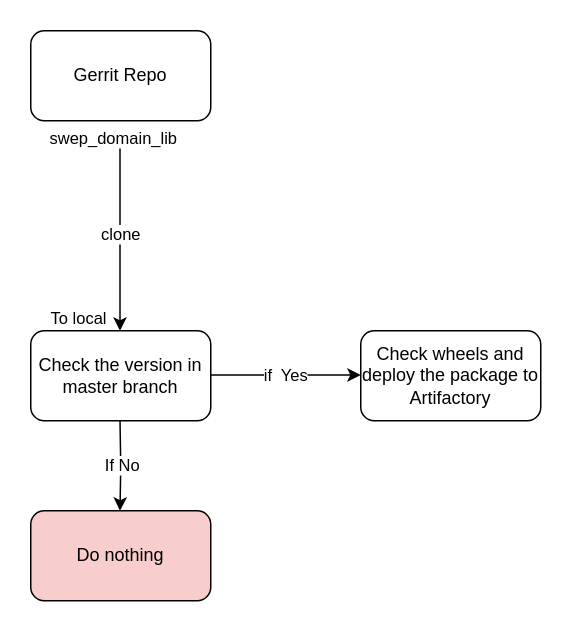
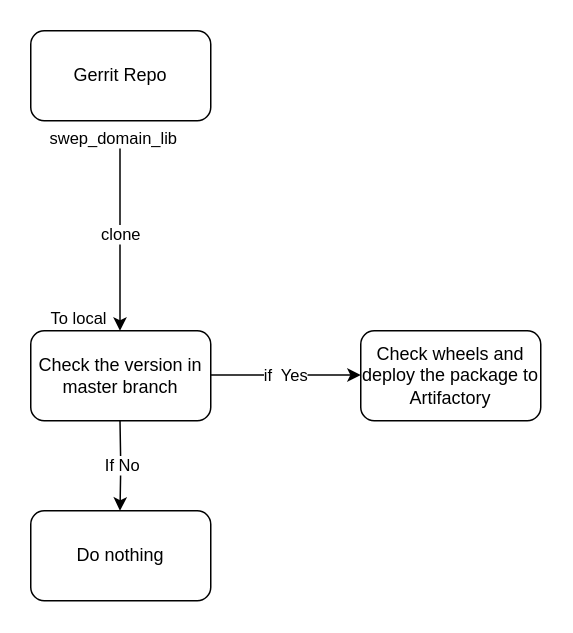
  <mxCell id="0" />
  <mxCell id="1" parent="0" />
  <mxCell id="2" value="Gerrit Repo" style="rounded=1;whiteSpace=wrap;html=1;" vertex="1" parent="1"><mxGeometry x="20" y="20" width="120" height="60" as="geometry" /></mxCell>
  <mxCell id="3" value="Check the version in master branch" style="rounded=1;whiteSpace=wrap;html=1;" vertex="1" parent="1"><mxGeometry x="20" y="220" width="120" height="60" as="geometry" /></mxCell>
  <mxCell id="4" value="" style="endArrow=classic;html=1;rounded=0;" edge="1" parent="1"><mxGeometry relative="1" as="geometry"><mxPoint x="79.5" y="90" as="sourcePoint" /><mxPoint x="79.5" y="220" as="targetPoint" /></mxGeometry></mxCell>
  <mxCell id="5" value="clone" style="edgeLabel;resizable=0;html=1;align=center;verticalAlign=middle;" connectable="0" vertex="1" parent="4"><mxGeometry relative="1" as="geometry" /></mxCell>
  <mxCell id="6" value="swep_domain_lib" style="edgeLabel;resizable=0;html=1;align=left;verticalAlign=bottom;" connectable="0" vertex="1" parent="4"><mxGeometry x="-1" relative="1" as="geometry"><mxPoint x="-49" y="10" as="offset" /></mxGeometry></mxCell>
  <mxCell id="7" value="To local" style="edgeLabel;resizable=0;html=1;align=right;verticalAlign=bottom;" connectable="0" vertex="1" parent="4"><mxGeometry x="1" relative="1" as="geometry"><mxPoint x="-9" as="offset" /></mxGeometry></mxCell>
  <mxCell id="8" value="" style="endArrow=classic;html=1;rounded=0;" edge="1" parent="1"><mxGeometry relative="1" as="geometry"><mxPoint x="79.5" y="280" as="sourcePoint" /><mxPoint x="79.5" y="340" as="targetPoint" /><Array as="points"><mxPoint x="80" y="310" /></Array></mxGeometry></mxCell>
  <mxCell id="9" value="If No" style="edgeLabel;resizable=0;html=1;align=center;verticalAlign=middle;" connectable="0" vertex="1" parent="8"><mxGeometry relative="1" as="geometry" /></mxCell>
- <mxCell id="10" value="Do nothing" style="rounded=1;whiteSpace=wrap;html=1;fillColor=#f8cecc;" vertex="1" parent="1"><mxGeometry x="20" y="340" width="120" height="60" as="geometry" /></mxCell>
+ <mxCell id="10" value="Do nothing" style="rounded=1;whiteSpace=wrap;html=1;" vertex="1" parent="1"><mxGeometry x="20" y="340" width="120" height="60" as="geometry" /></mxCell>
  <mxCell id="11" value="if&amp;nbsp; Yes" style="endArrow=classic;html=1;rounded=0;" edge="1" parent="1"><mxGeometry relative="1" as="geometry"><mxPoint x="140" y="249.5" as="sourcePoint" /><mxPoint x="240" y="249.5" as="targetPoint" /></mxGeometry></mxCell>
  <mxCell id="12" value="Check wheels and deploy the package to Artifactory" style="rounded=1;whiteSpace=wrap;html=1;" vertex="1" parent="1"><mxGeometry x="240" y="220" width="120" height="60" as="geometry" /></mxCell>
